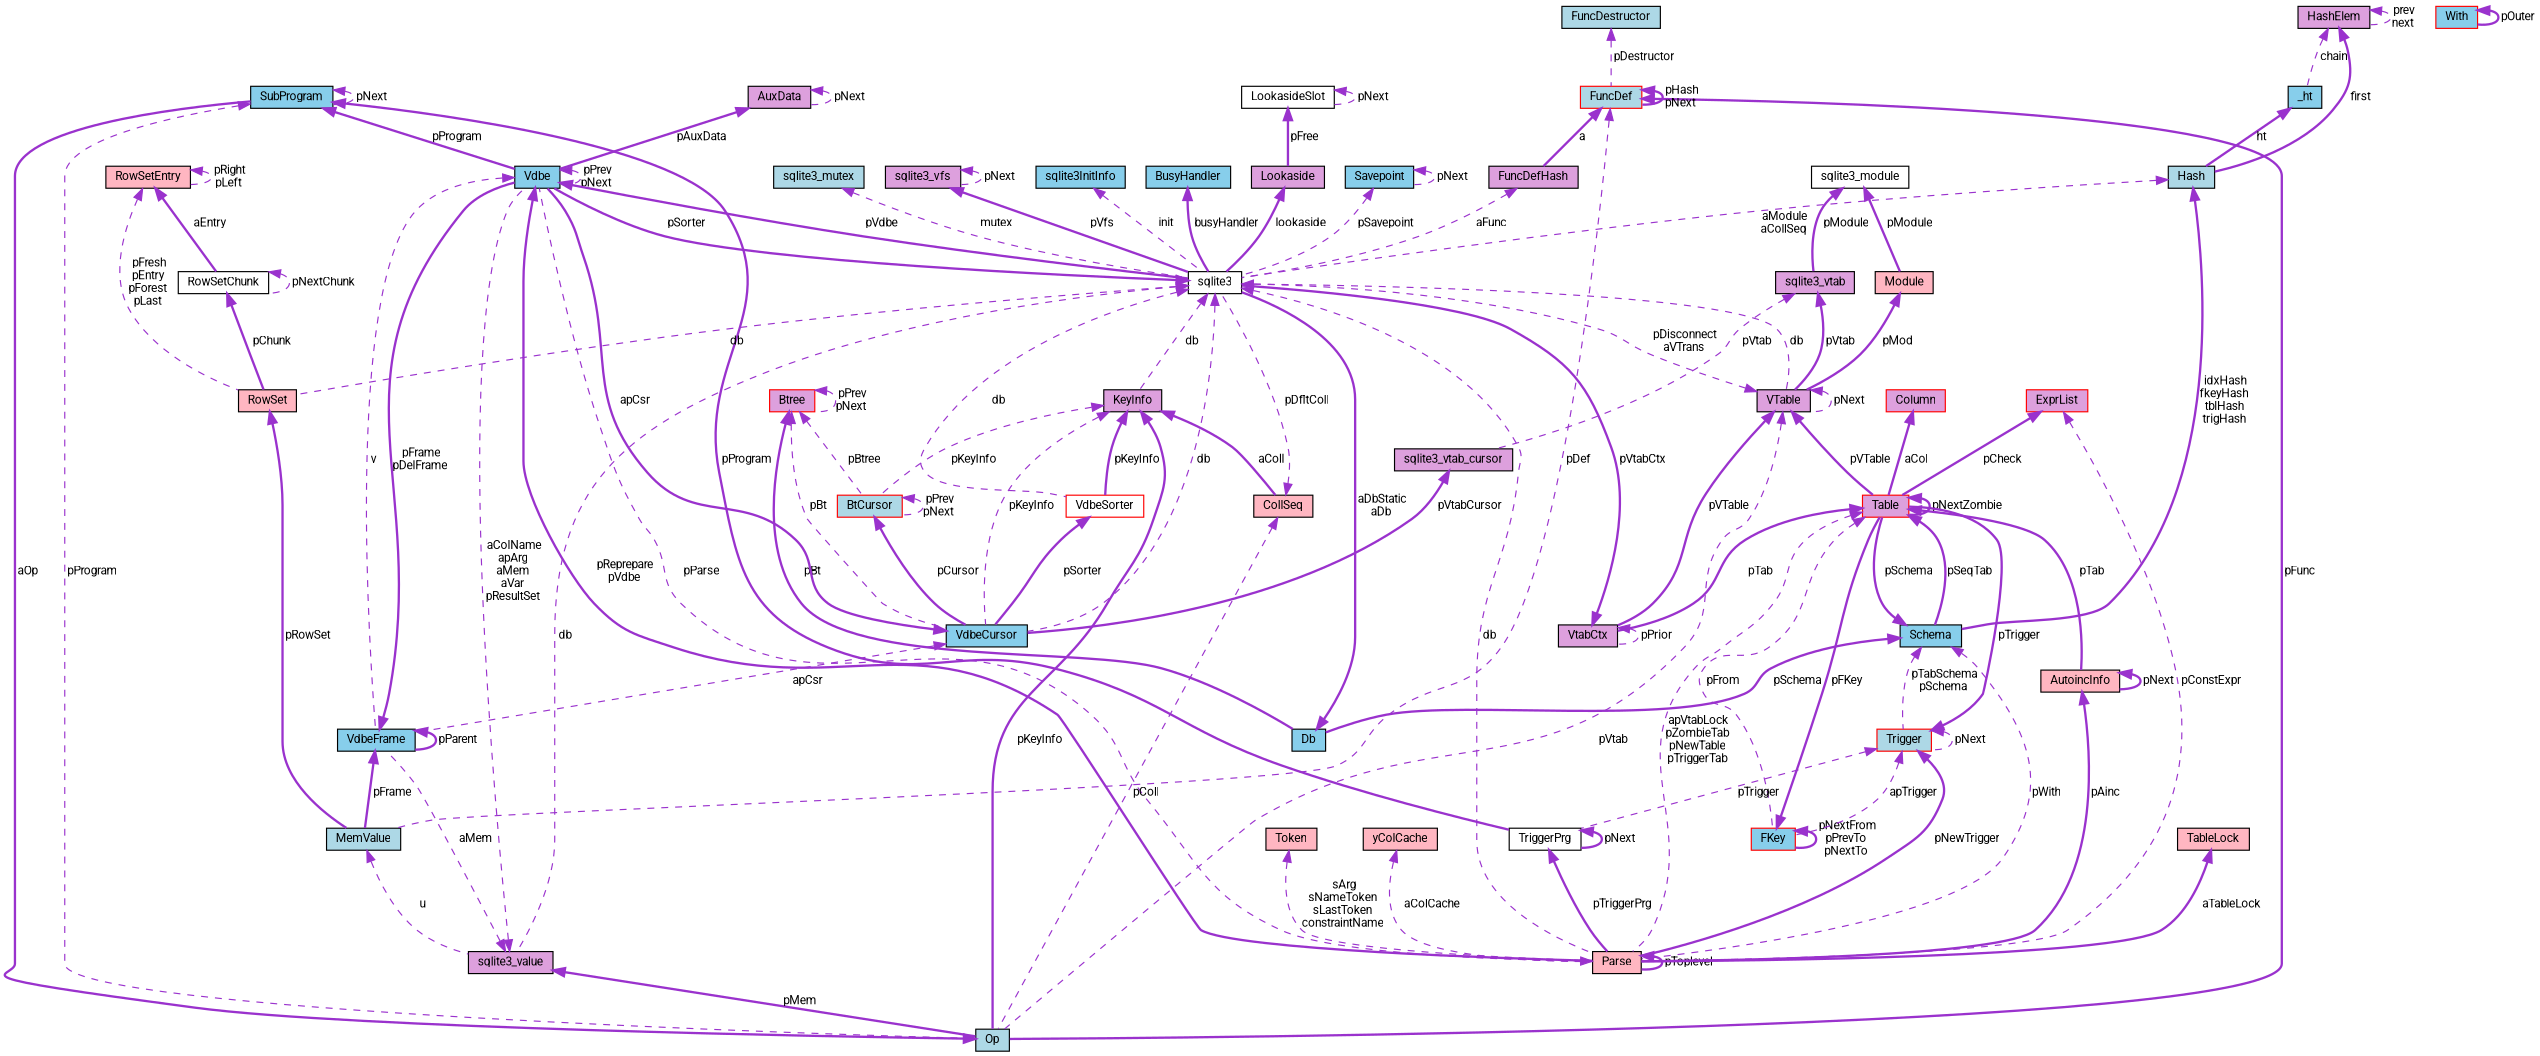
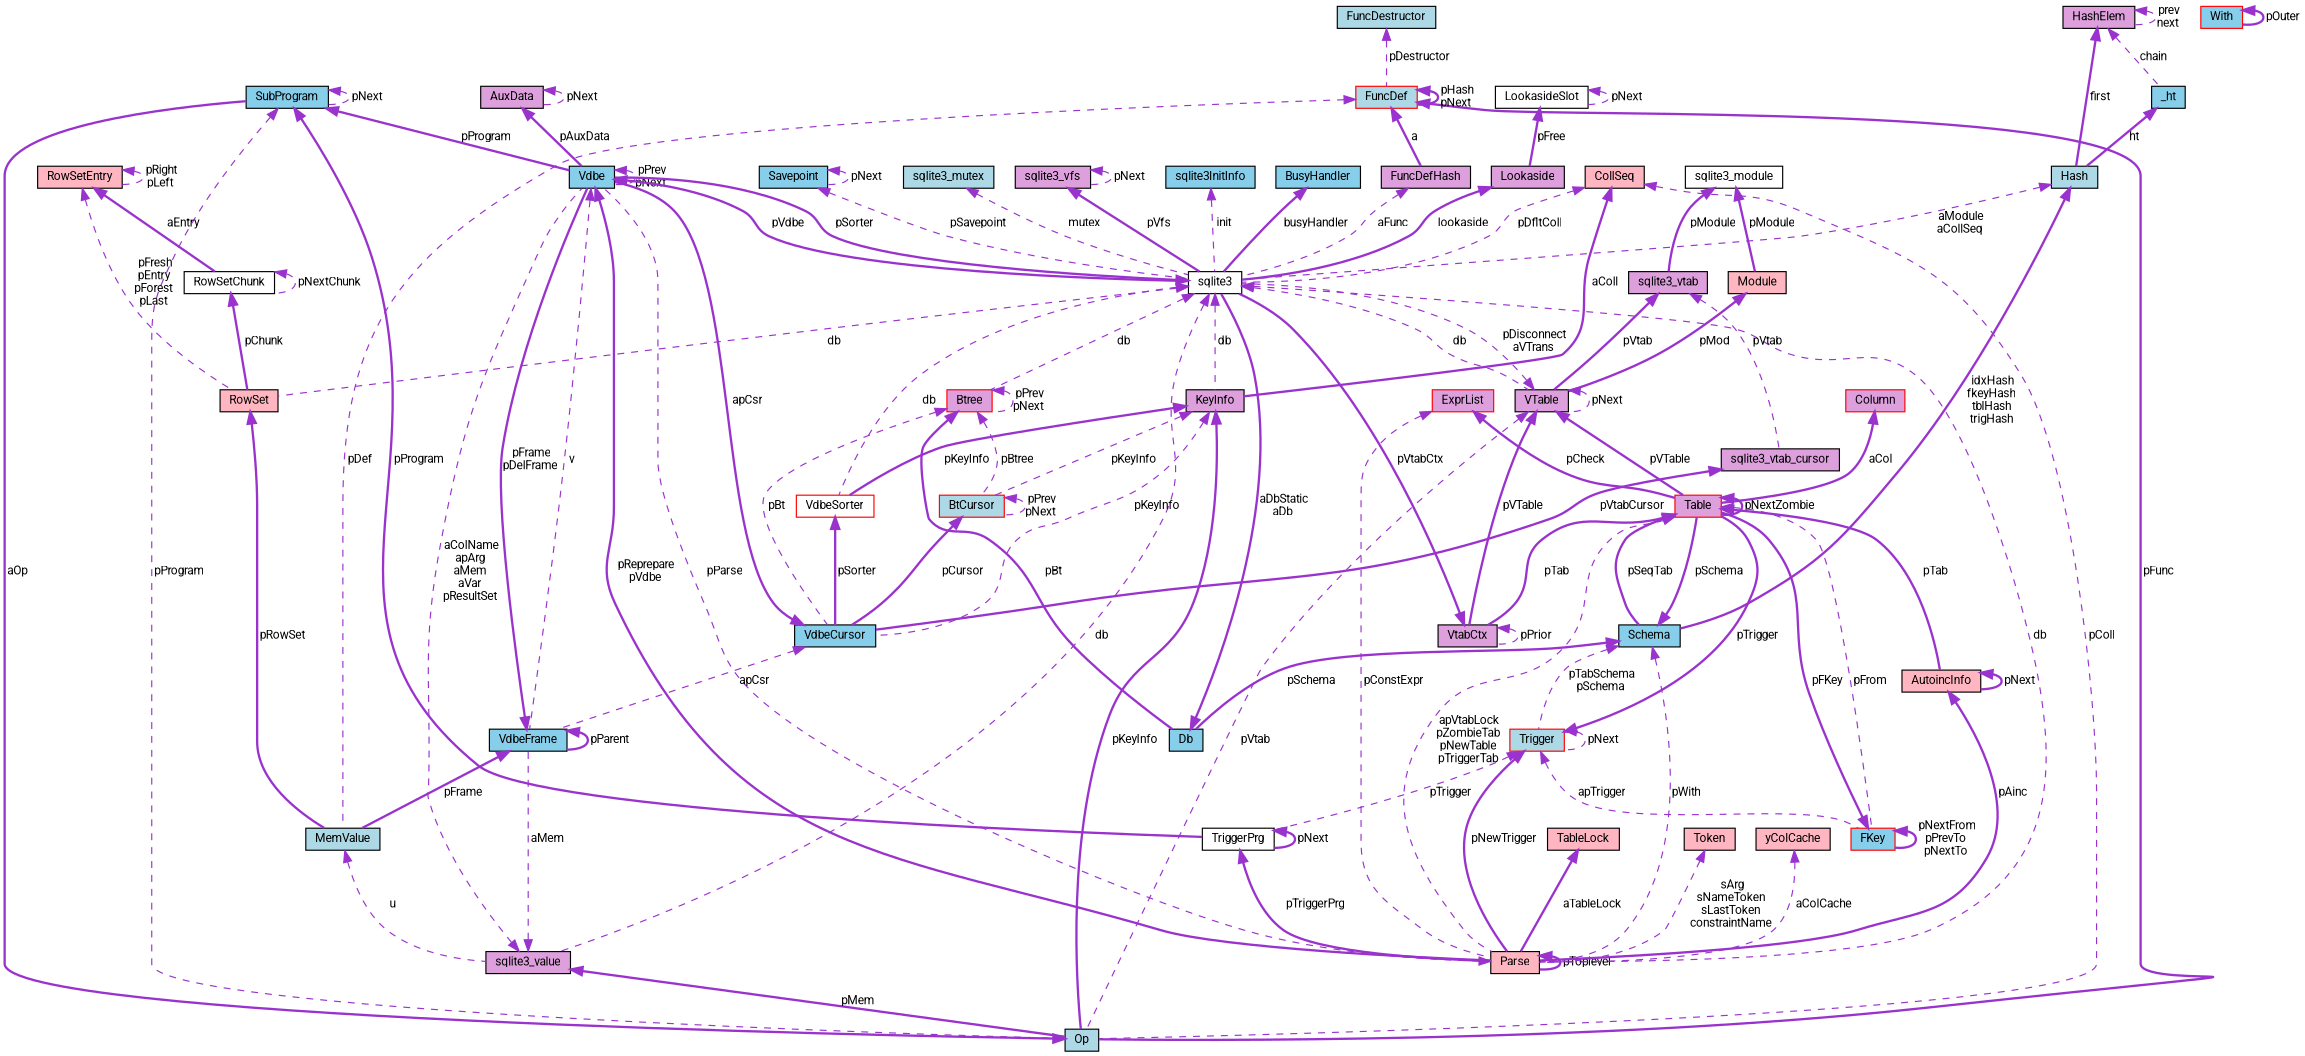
  digraph {
    fontname=Roboto
    rankdir=TB
    node [color=black fillcolor=plum fontname=Roboto fontsize=10 shape=record style=filled]
    edge [color=darkorchid3 dir=back fontname=Roboto fontsize=10 labelfontname=Helvetica labelfontsize=10 style=bold]
    n1 [fillcolor=skyblue fontcolor=black height=0.2 label=SubProgram width=0.4]
    n2 [fillcolor=lightblue height=0.2 label=Op width=0.4]
    n3 [fillcolor=skyblue height=0.2 label=Vdbe width=0.4]
    n4 [fillcolor=white height=0.2 label=TriggerPrg width=0.4]
    n5 [fillcolor=skyblue height=0.2 label=VdbeFrame width=0.4]
    n6 [fillcolor=white height=0.2 label=sqlite3 width=0.4]
    n7 [fillcolor=lightpink height=0.2 label=Parse width=0.4]
    n8 [height=0.2 label=sqlite3_value width=0.4]
    n9 [fillcolor=lightblue height=0.2 label=MemValue width=0.4]
    n10 [height=0.2 label=VTable width=0.4]
    n11 [color=red height=0.2 label=Btree width=0.4]
    n12 [height=0.2 label=KeyInfo width=0.4]
    n13 [color=red fillcolor=white height=0.2 label=VdbeSorter width=0.4]
    n14 [fillcolor=lightpink height=0.2 label=RowSet width=0.4]
    n15 [height=0.2 label=VtabCtx width=0.4]
    n16 [color=red height=0.2 label=Table width=0.4]
    n17 [fillcolor=skyblue height=0.2 label=Db width=0.4]
    n18 [fillcolor=skyblue height=0.2 label=VdbeCursor width=0.4]
    n19 [color=red fillcolor=lightblue height=0.2 label=BtCursor width=0.4]
    n20 [fillcolor=skyblue height=0.2 label=Savepoint width=0.4]
    n21 [height=0.2 label=FuncDefHash width=0.4]
    n22 [color=red fillcolor=lightblue height=0.2 label=FuncDef width=0.4]
    n23 [fillcolor=lightblue height=0.2 label=FuncDestructor width=0.4]
    n24 [height=0.2 label=Lookaside width=0.4]
    n25 [fillcolor=white height=0.2 label=LookasideSlot width=0.4]
    n26 [fillcolor=lightblue height=0.2 label=sqlite3_mutex width=0.4]
    n27 [height=0.2 label=sqlite3_vfs width=0.4]
    n28 [fillcolor=skyblue height=0.2 label=sqlite3InitInfo width=0.4]
    n29 [fillcolor=skyblue height=0.2 label=BusyHandler width=0.4]
    n30 [fillcolor=skyblue height=0.2 label=Schema width=0.4]
    n31 [color=red fillcolor=skyblue height=0.2 label=FKey width=0.4]
    n32 [fillcolor=lightpink height=0.2 label=AutoincInfo width=0.4]
    n33 [fillcolor=lightpink height=0.2 label=Module width=0.4]
    n34 [fillcolor=white height=0.2 label=sqlite3_module width=0.4]
    n35 [height=0.2 label=sqlite3_vtab width=0.4]
    n36 [height=0.2 label=sqlite3_vtab_cursor width=0.4]
    n37 [color=red fillcolor=lightblue height=0.2 label=Trigger width=0.4]
    n38 [fillcolor=lightblue height=0.2 label=Hash width=0.4]
    n39 [fillcolor=skyblue height=0.2 label=_ht width=0.4]
    n40 [height=0.2 label=HashElem width=0.4]
    n41 [color=red height=0.2 label=Column width=0.4]
    n42 [color=red height=0.2 label=ExprList width=0.4]
    n43 [fillcolor=lightpink height=0.2 label=CollSeq width=0.4]
    n44 [height=0.2 label=AuxData width=0.4]
    n45 [fillcolor=lightpink height=0.2 label=TableLock width=0.4]
    n46 [fillcolor=lightpink height=0.2 label=Token width=0.4]
    n47 [color=red fillcolor=skyblue height=0.2 label=With width=0.4]
    n48 [fillcolor=lightpink height=0.2 label=yColCache width=0.4]
    n49 [fillcolor=white height=0.2 label=RowSetChunk width=0.4]
    n50 [fillcolor=lightpink height=0.2 label=RowSetEntry width=0.4]
    n1 -> n1 [label=" pNext" style=dashed]
    n1 -> n2 [label=" pProgram" style=dashed]
    n1 -> n3 [label=" pProgram"]
    n1 -> n4 [label=" pProgram"]
    n2 -> n1 [label=" aOp"]
    n3 -> n3 [label=" pPrev\npNext" style=dashed]
    n3 -> n5 [label=" v" style=dashed]
    n3 -> n6 [label=" pVdbe"]
    n3 -> n7 [label=" pReprepare\npVdbe"]
    n4 -> n4 [label=" pNext"]
    n4 -> n7 [label=" pTriggerPrg"]
    n5 -> n3 [label=" pFrame\npDelFrame"]
    n5 -> n5 [label=" pParent"]
    n5 -> n9 [label=" pFrame"]
    n6 -> n3 [label=" pSorter"]
    n6 -> n7 [label=" db" style=dashed]
    n6 -> n8 [label=" db" style=dashed]
    n6 -> n10 [label=" db" style=dashed]
-   n6 -> n18 [label=" db" style=dashed]
+   n6 -> n11 [label=" db" style=dashed]
    n6 -> n12 [label=" db" style=dashed]
    n6 -> n13 [label=" db" style=dashed]
    n6 -> n14 [label=" db" style=dashed]
    n7 -> n3 [label=" pParse" style=dashed]
    n7 -> n7 [label=" pToplevel"]
    n8 -> n2 [label=" pMem"]
    n8 -> n3 [label=" aColName\napArg\naMem\naVar\npResultSet" style=dashed]
    n8 -> n5 [label=" aMem" style=dashed]
    n9 -> n8 [label=" u" style=dashed]
    n10 -> n2 [label=" pVtab" style=dashed]
    n10 -> n6 [label=" pDisconnect\naVTrans" style=dashed]
    n10 -> n10 [label=" pNext" style=dashed]
    n10 -> n15 [label=" pVTable"]
    n10 -> n16 [label=" pVTable"]
    n11 -> n11 [label=" pPrev\npNext" style=dashed]
    n11 -> n17 [label=" pBt"]
    n11 -> n18 [label=" pBt" style=dashed]
    n11 -> n19 [label=" pBtree" style=dashed]
    n12 -> n2 [label=" pKeyInfo"]
    n12 -> n13 [label=" pKeyInfo"]
    n12 -> n18 [label=" pKeyInfo" style=dashed]
    n12 -> n19 [label=" pKeyInfo" style=dashed]
    n13 -> n18 [label=" pSorter"]
    n14 -> n9 [label=" pRowSet"]
    n15 -> n6 [label=" pVtabCtx"]
    n15 -> n15 [label=" pPrior" style=dashed]
    n16 -> n7 [label=" apVtabLock\npZombieTab\npNewTable\npTriggerTab" style=dashed]
    n16 -> n15 [label=" pTab"]
    n16 -> n16 [label=" pNextZombie"]
    n16 -> n30 [label=" pSeqTab"]
    n16 -> n31 [label=" pFrom" style=dashed]
    n16 -> n32 [label=" pTab"]
    n17 -> n6 [label=" aDbStatic\naDb"]
    n18 -> n3 [label=" apCsr"]
    n18 -> n5 [label=" apCsr" style=dashed]
    n19 -> n18 [label=" pCursor"]
    n19 -> n19 [label=" pPrev\npNext" style=dashed]
    n20 -> n6 [label=" pSavepoint" style=dashed]
    n20 -> n20 [label=" pNext" style=dashed]
    n21 -> n6 [label=" aFunc" style=dashed]
    n22 -> n2 [label=" pFunc"]
    n22 -> n9 [label=" pDef" style=dashed]
    n22 -> n21 [label=" a"]
    n22 -> n22 [label=" pHash\npNext"]
    n23 -> n22 [label=" pDestructor" style=dashed]
    n24 -> n6 [label=" lookaside"]
    n25 -> n24 [label=" pFree"]
    n25 -> n25 [label=" pNext" style=dashed]
    n26 -> n6 [label=" mutex" style=dashed]
    n27 -> n6 [label=" pVfs"]
    n27 -> n27 [label=" pNext" style=dashed]
    n28 -> n6 [label=" init" style=dashed]
    n29 -> n6 [label=" busyHandler"]
    n30 -> n7 [label=" pWith" style=dashed]
    n30 -> n16 [label=" pSchema"]
    n30 -> n17 [label=" pSchema"]
    n30 -> n37 [label=" pTabSchema\npSchema" style=dashed]
    n31 -> n16 [label=" pFKey"]
    n31 -> n31 [label=" pNextFrom\npPrevTo\npNextTo"]
    n32 -> n7 [label=" pAinc"]
    n32 -> n32 [label=" pNext"]
    n33 -> n10 [label=" pMod"]
    n34 -> n33 [label=" pModule"]
    n34 -> n35 [label=" pModule"]
    n35 -> n10 [label=" pVtab"]
    n35 -> n36 [label=" pVtab" style=dashed]
    n36 -> n18 [label=" pVtabCursor"]
    n37 -> n4 [label=" pTrigger" style=dashed]
    n37 -> n7 [label=" pNewTrigger"]
    n37 -> n16 [label=" pTrigger"]
    n37 -> n31 [label=" apTrigger" style=dashed]
    n37 -> n37 [label=" pNext" style=dashed]
    n38 -> n6 [label=" aModule\naCollSeq" style=dashed]
    n38 -> n30 [label=" idxHash\nfkeyHash\ntblHash\ntrigHash"]
    n39 -> n38 [label=" ht"]
    n40 -> n38 [label=" first"]
    n40 -> n39 [label=" chain" style=dashed]
    n40 -> n40 [label=" prev\nnext" style=dashed]
    n41 -> n16 [label=" aCol"]
    n42 -> n7 [label=" pConstExpr" style=dashed]
    n42 -> n16 [label=" pCheck"]
    n43 -> n2 [label=" pColl" style=dashed]
    n43 -> n6 [label=" pDfltColl" style=dashed]
-   n12 -> n43 [label=" aColl"]
+   n43 -> n12 [label=" aColl"]
    n44 -> n3 [label=" pAuxData"]
    n44 -> n44 [label=" pNext" style=dashed]
    n45 -> n7 [label=" aTableLock"]
    n46 -> n7 [label=" sArg\nsNameToken\nsLastToken\nconstraintName" style=dashed]
    n47 -> n47 [label=" pOuter"]
    n48 -> n7 [label=" aColCache" style=dashed]
    n49 -> n14 [label=" pChunk"]
    n49 -> n49 [label=" pNextChunk" style=dashed]
    n50 -> n14 [label=" pFresh\npEntry\npForest\npLast" style=dashed]
    n50 -> n49 [label=" aEntry"]
    n50 -> n50 [label=" pRight\npLeft" style=dashed]
  }
